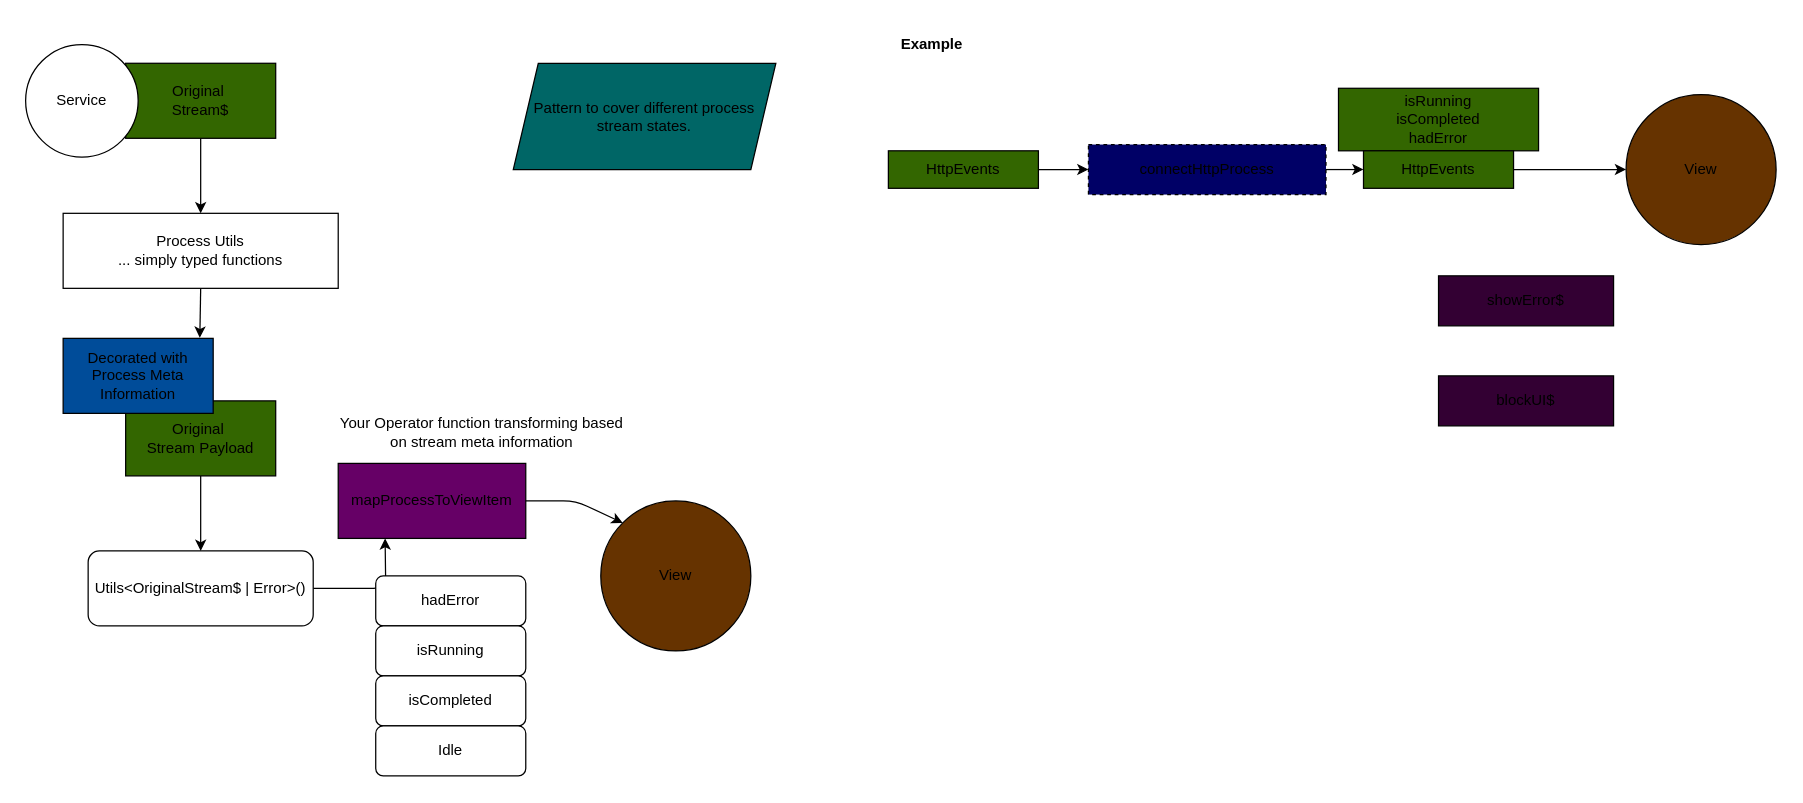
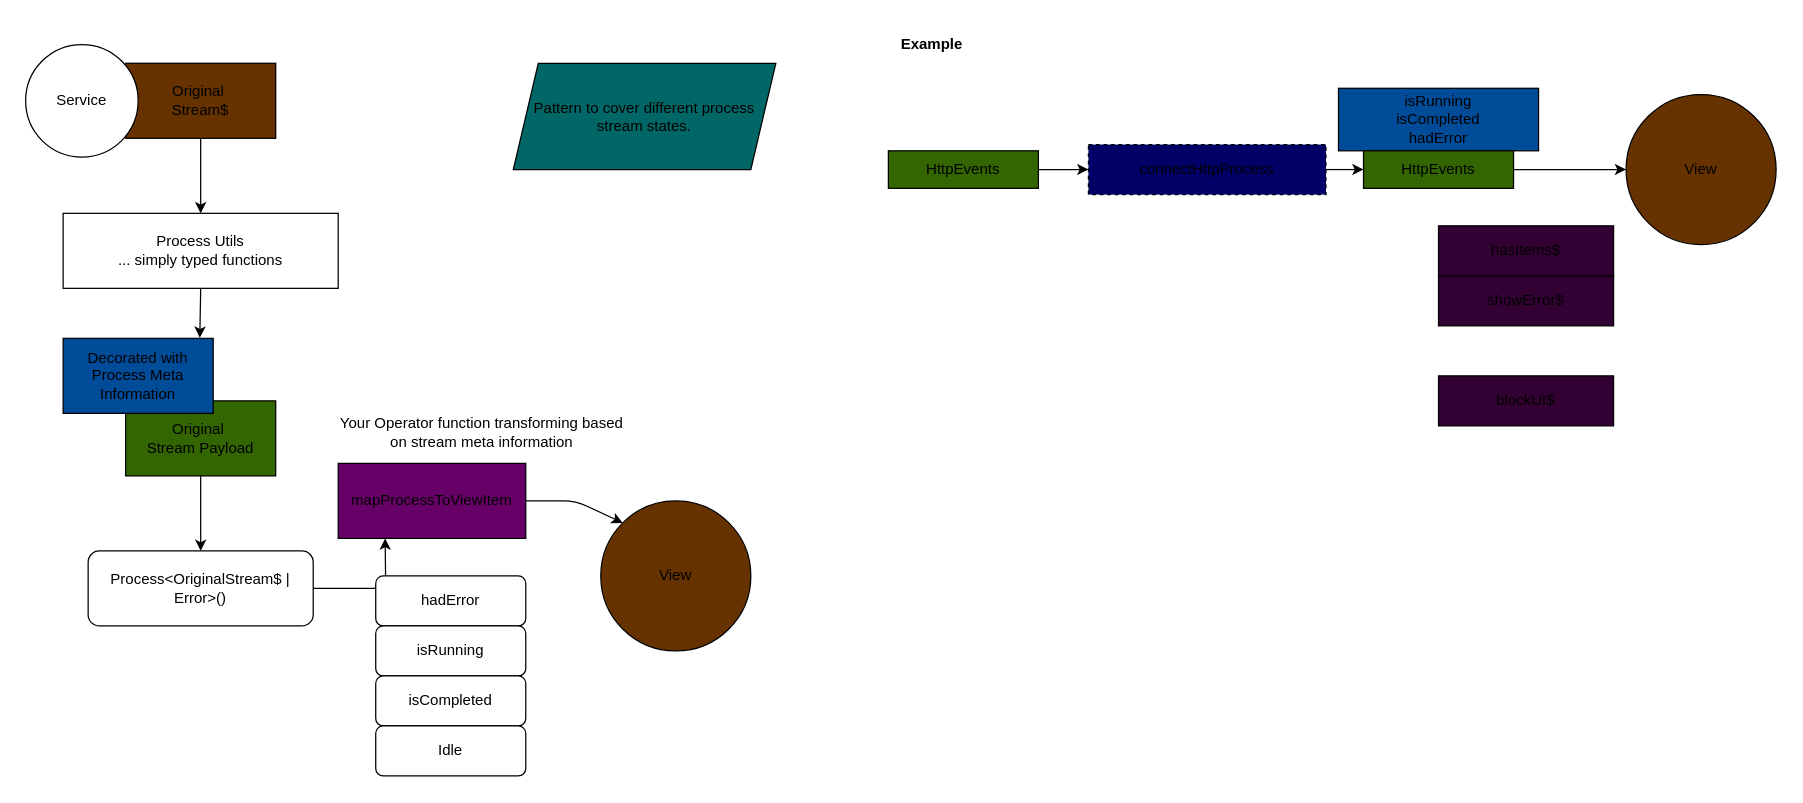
  <mxCell id="0" />
  <mxCell id="1" parent="0" />
  <mxCell id="2" style="edgeStyle=none;html=1;entryX=0.5;entryY=0;entryDx=0;entryDy=0;" edge="1" parent="1" source="3" target="5"><mxGeometry relative="1" as="geometry" /></mxCell>
- <mxCell id="3" value="Original&amp;nbsp;&lt;br&gt;Stream$" style="rounded=0;whiteSpace=wrap;html=1;fillColor=#336600;" vertex="1" parent="1"><mxGeometry x="100" y="50" width="120" height="60" as="geometry" /></mxCell>
+ <mxCell id="3" value="Original&amp;nbsp;&lt;br&gt;Stream$" style="rounded=0;whiteSpace=wrap;html=1;fillColor=#663300;" vertex="1" parent="1"><mxGeometry x="100" y="50" width="120" height="60" as="geometry" /></mxCell>
  <mxCell id="4" style="edgeStyle=none;html=1;exitX=0.5;exitY=1;exitDx=0;exitDy=0;entryX=0.911;entryY=-0.008;entryDx=0;entryDy=0;entryPerimeter=0;" edge="1" parent="1" source="5" target="18"><mxGeometry relative="1" as="geometry" /></mxCell>
  <mxCell id="5" value="Process Utils&lt;br&gt;... simply typed functions" style="rounded=0;whiteSpace=wrap;html=1;" vertex="1" parent="1"><mxGeometry x="50" y="170" width="220" height="60" as="geometry" /></mxCell>
  <mxCell id="6" style="edgeStyle=none;html=1;exitX=0.5;exitY=1;exitDx=0;exitDy=0;" edge="1" parent="1" source="7" target="9"><mxGeometry relative="1" as="geometry" /></mxCell>
  <mxCell id="7" value="Original&amp;nbsp;&lt;br&gt;Stream Payload" style="rounded=0;whiteSpace=wrap;html=1;fillColor=#336600;" vertex="1" parent="1"><mxGeometry x="100" y="320" width="120" height="60" as="geometry" /></mxCell>
  <mxCell id="8" style="edgeStyle=none;html=1;exitX=1;exitY=0.5;exitDx=0;exitDy=0;entryX=0.25;entryY=1;entryDx=0;entryDy=0;" edge="1" parent="1" source="9" target="13"><mxGeometry relative="1" as="geometry"><Array as="points"><mxPoint x="308" y="470" /></Array></mxGeometry></mxCell>
- <mxCell id="9" value="Utils&amp;lt;OriginalStream$ | Error&amp;gt;()" style="rounded=1;whiteSpace=wrap;html=1;" vertex="1" parent="1"><mxGeometry x="70" y="440" width="180" height="60" as="geometry" /></mxCell>
+ <mxCell id="9" value="Process&amp;lt;OriginalStream$ | Error&amp;gt;()" style="rounded=1;whiteSpace=wrap;html=1;" vertex="1" parent="1"><mxGeometry x="70" y="440" width="180" height="60" as="geometry" /></mxCell>
  <mxCell id="10" value="View" style="ellipse;whiteSpace=wrap;html=1;fillColor=#663300;" vertex="1" parent="1"><mxGeometry x="480" y="400" width="120" height="120" as="geometry" /></mxCell>
  <mxCell id="11" value="Service" style="ellipse;whiteSpace=wrap;html=1;" vertex="1" parent="1"><mxGeometry x="20" y="35" width="90" height="90" as="geometry" /></mxCell>
  <mxCell id="12" style="edgeStyle=none;html=1;entryX=0;entryY=0;entryDx=0;entryDy=0;" edge="1" parent="1" source="13" target="10"><mxGeometry relative="1" as="geometry"><Array as="points"><mxPoint x="460" y="400" /></Array></mxGeometry></mxCell>
  <mxCell id="13" value="mapProcessToViewItem" style="rounded=0;whiteSpace=wrap;html=1;fillColor=#660066;" vertex="1" parent="1"><mxGeometry x="270" y="370" width="150" height="60" as="geometry" /></mxCell>
  <mxCell id="14" value="hadError" style="rounded=1;whiteSpace=wrap;html=1;" vertex="1" parent="1"><mxGeometry x="300" y="460" width="120" height="40" as="geometry" /></mxCell>
  <mxCell id="15" value="isRunning" style="rounded=1;whiteSpace=wrap;html=1;" vertex="1" parent="1"><mxGeometry x="300" y="500" width="120" height="40" as="geometry" /></mxCell>
  <mxCell id="16" value="isCompleted" style="rounded=1;whiteSpace=wrap;html=1;" vertex="1" parent="1"><mxGeometry x="300" y="540" width="120" height="40" as="geometry" /></mxCell>
  <mxCell id="17" value="Idle" style="rounded=1;whiteSpace=wrap;html=1;" vertex="1" parent="1"><mxGeometry x="300" y="580" width="120" height="40" as="geometry" /></mxCell>
  <mxCell id="18" value="Decorated with&lt;br&gt;Process Meta Information" style="rounded=0;whiteSpace=wrap;html=1;fillColor=#004C99;" vertex="1" parent="1"><mxGeometry x="50" y="270" width="120" height="60" as="geometry" /></mxCell>
  <mxCell id="19" value="Your Operator function transforming based on stream meta information" style="text;html=1;strokeColor=none;fillColor=none;align=center;verticalAlign=middle;whiteSpace=wrap;rounded=0;" vertex="1" parent="1"><mxGeometry x="270" y="330" width="230" height="30" as="geometry" /></mxCell>
  <mxCell id="20" value="Pattern to cover different process stream states." style="shape=parallelogram;perimeter=parallelogramPerimeter;whiteSpace=wrap;html=1;fixedSize=1;fillColor=#006666;" vertex="1" parent="1"><mxGeometry x="410" y="50" width="210" height="85" as="geometry" /></mxCell>
  <mxCell id="21" style="edgeStyle=none;html=1;" edge="1" parent="1" source="22" target="27"><mxGeometry relative="1" as="geometry" /></mxCell>
  <mxCell id="22" value="connectHttpProcess" style="rounded=0;whiteSpace=wrap;html=1;fillColor=#000066;dashed=1;" vertex="1" parent="1"><mxGeometry x="870" y="115" width="190" height="40" as="geometry" /></mxCell>
  <mxCell id="23" style="edgeStyle=none;html=1;" edge="1" parent="1" source="24" target="22"><mxGeometry relative="1" as="geometry" /></mxCell>
  <mxCell id="24" value="HttpEvents" style="rounded=0;whiteSpace=wrap;html=1;fillColor=#336600;" vertex="1" parent="1"><mxGeometry x="710" y="120" width="120" height="30" as="geometry" /></mxCell>
- <mxCell id="25" value="isRunning&lt;br&gt;isCompleted&lt;br&gt;hadError" style="rounded=0;whiteSpace=wrap;html=1;fillColor=#336600;" vertex="1" parent="1"><mxGeometry x="1070" y="70" width="160" height="50" as="geometry" /></mxCell>
+ <mxCell id="25" value="isRunning&lt;br&gt;isCompleted&lt;br&gt;hadError" style="rounded=0;whiteSpace=wrap;html=1;fillColor=#004C99;" vertex="1" parent="1"><mxGeometry x="1070" y="70" width="160" height="50" as="geometry" /></mxCell>
  <mxCell id="26" style="edgeStyle=none;html=1;" edge="1" parent="1" source="27" target="28"><mxGeometry relative="1" as="geometry" /></mxCell>
  <mxCell id="27" value="HttpEvents" style="rounded=0;whiteSpace=wrap;html=1;fillColor=#336600;" vertex="1" parent="1"><mxGeometry x="1090" y="120" width="120" height="30" as="geometry" /></mxCell>
  <mxCell id="28" value="View" style="ellipse;whiteSpace=wrap;html=1;fillColor=#663300;" vertex="1" parent="1"><mxGeometry x="1300" y="75" width="120" height="120" as="geometry" /></mxCell>
  <mxCell id="29" value="Example" style="text;html=1;strokeColor=none;fillColor=none;align=center;verticalAlign=middle;whiteSpace=wrap;rounded=0;fontStyle=1" vertex="1" parent="1"><mxGeometry x="660" y="20" width="170" height="30" as="geometry" /></mxCell>
+ <mxCell id="30" value="hasItems$" style="rounded=0;whiteSpace=wrap;html=1;fillColor=#330033;" vertex="1" parent="1"><mxGeometry x="1150" y="180" width="140" height="40" as="geometry" /></mxCell>
  <mxCell id="31" value="showError$" style="rounded=0;whiteSpace=wrap;html=1;fillColor=#330033;" vertex="1" parent="1"><mxGeometry x="1150" y="220" width="140" height="40" as="geometry" /></mxCell>
  <mxCell id="32" value="blockUI$" style="rounded=0;whiteSpace=wrap;html=1;fillColor=#330033;" vertex="1" parent="1"><mxGeometry x="1150" y="300" width="140" height="40" as="geometry" /></mxCell>
